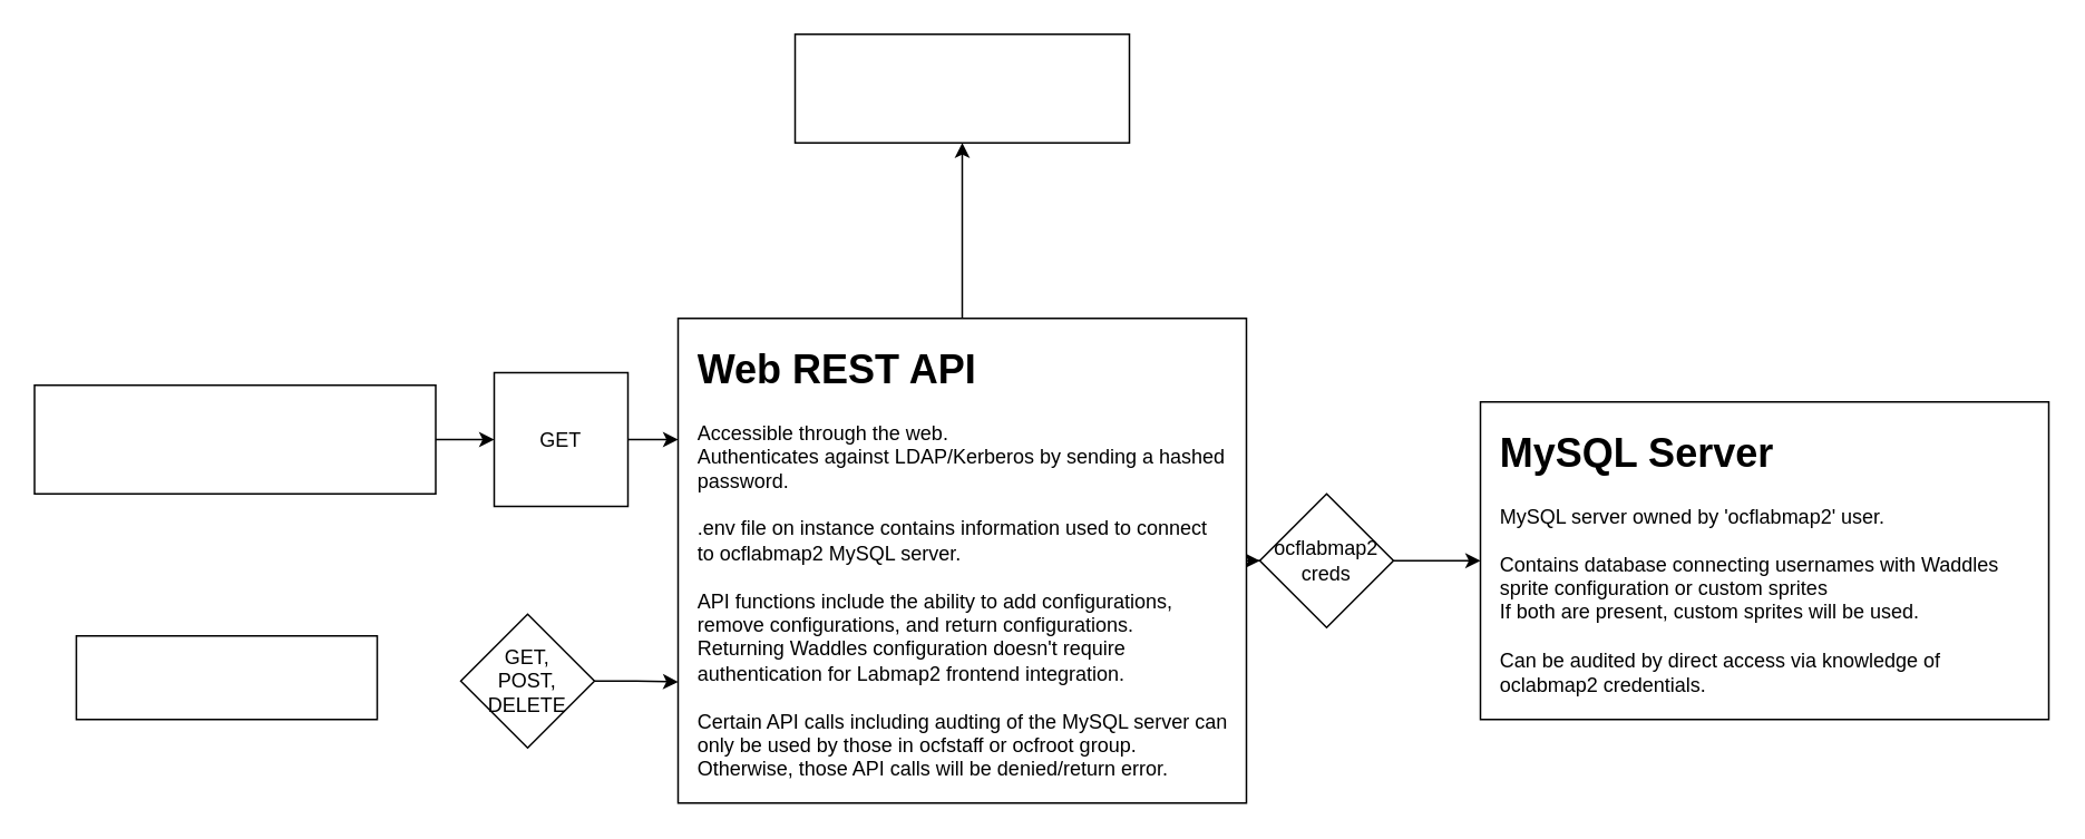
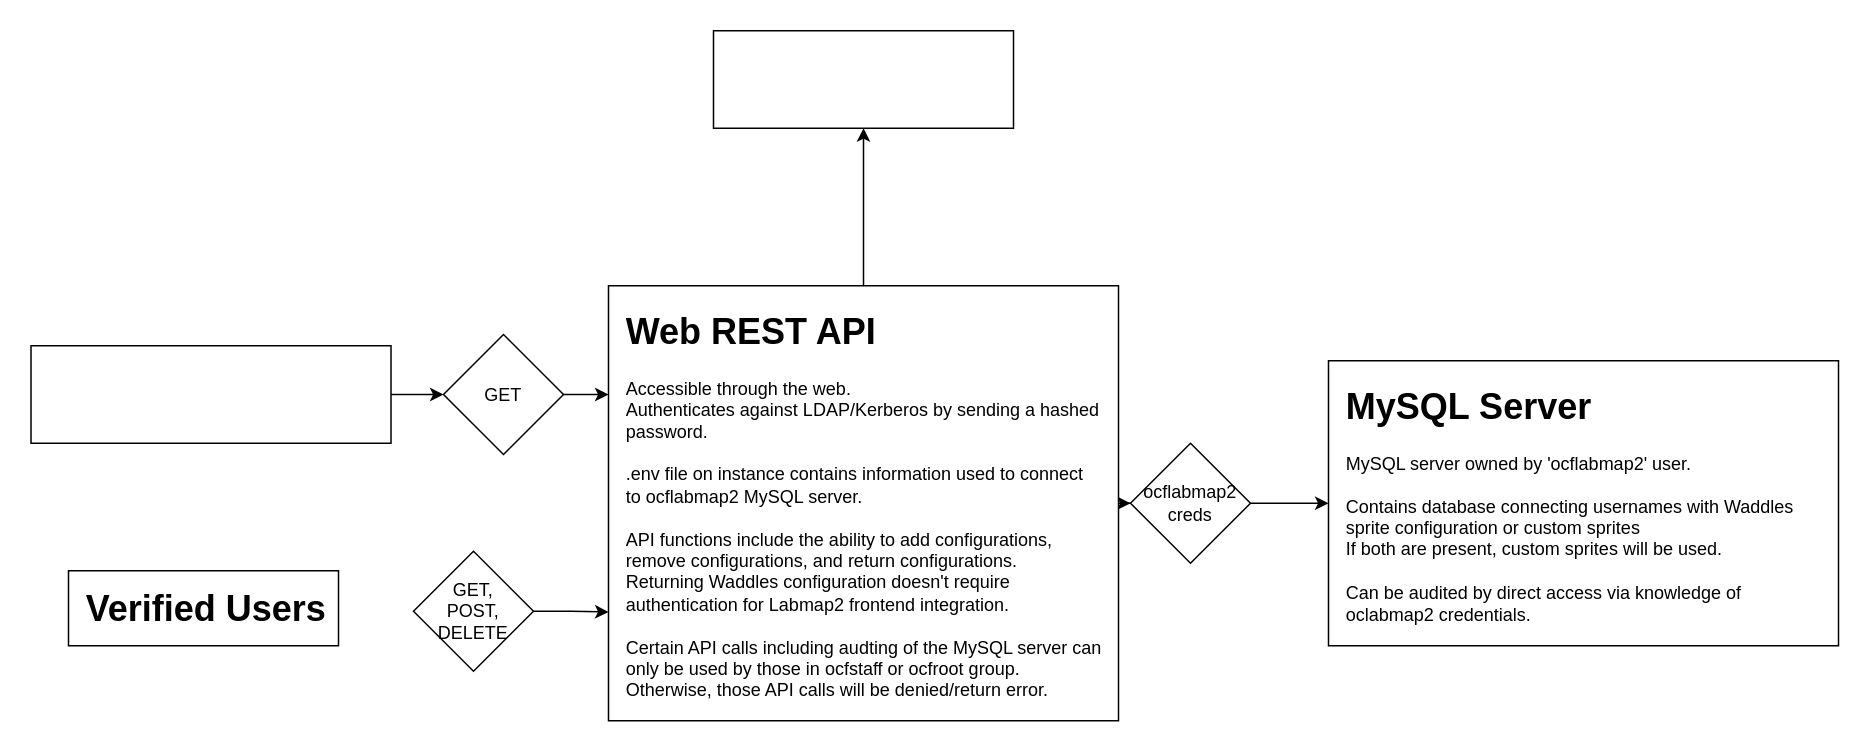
  <mxCell id="0" />
  <mxCell id="1" parent="0" />
  <mxCell id="2" value="" style="rounded=0;whiteSpace=wrap;html=1;" vertex="1" parent="1"><mxGeometry x="45" y="380" width="180" height="50" as="geometry" /></mxCell>
+ <mxCell id="3" value="&lt;h1 style=&quot;margin-top: 0px;&quot;&gt;&lt;span style=&quot;background-color: initial;&quot;&gt;Verified Users&lt;/span&gt;&lt;/h1&gt;&lt;h1 style=&quot;margin-top: 0px;&quot;&gt;&lt;br&gt;&lt;/h1&gt;" style="text;html=1;whiteSpace=wrap;overflow=hidden;rounded=0;" vertex="1" parent="1"><mxGeometry x="55" y="385" width="170" height="45" as="geometry" /></mxCell>
  <mxCell id="4" style="edgeStyle=orthogonalEdgeStyle;rounded=0;orthogonalLoop=1;jettySize=auto;html=1;entryX=0;entryY=0.5;entryDx=0;entryDy=0;" edge="1" parent="1" source="6" target="13"><mxGeometry relative="1" as="geometry" /></mxCell>
  <mxCell id="5" style="edgeStyle=orthogonalEdgeStyle;rounded=0;orthogonalLoop=1;jettySize=auto;html=1;exitX=0.5;exitY=0;exitDx=0;exitDy=0;entryX=0.5;entryY=1;entryDx=0;entryDy=0;" edge="1" parent="1" source="6" target="18"><mxGeometry relative="1" as="geometry" /></mxCell>
  <mxCell id="6" value="" style="rounded=0;whiteSpace=wrap;html=1;" vertex="1" parent="1"><mxGeometry x="405" y="190" width="340" height="290" as="geometry" /></mxCell>
  <mxCell id="7" value="&lt;h1 style=&quot;margin-top: 0px;&quot;&gt;Web REST API&lt;/h1&gt;&lt;div&gt;Accessible through the web.&lt;/div&gt;&lt;div&gt;Authenticates against LDAP/Kerberos by sending a hashed password.&lt;/div&gt;&lt;div&gt;&lt;br&gt;&lt;/div&gt;&lt;div&gt;.env file on instance contains information used to connect&lt;/div&gt;&lt;div&gt;to ocflabmap2 MySQL server.&lt;/div&gt;&lt;div&gt;&lt;br&gt;&lt;/div&gt;&lt;div&gt;API functions include the ability to add configurations, remove configurations, and return configurations.&lt;/div&gt;&lt;div&gt;Returning Waddles configuration doesn't require authentication for Labmap2 frontend integration.&lt;/div&gt;&lt;div&gt;&lt;br&gt;&lt;/div&gt;&lt;div&gt;Certain API calls including audting of the MySQL server can only be used by those in ocfstaff or ocfroot group. Otherwise, those API calls will be denied/return error.&lt;/div&gt;" style="text;html=1;whiteSpace=wrap;overflow=hidden;rounded=0;" vertex="1" parent="1"><mxGeometry x="415" y="200" width="320" height="280" as="geometry" /></mxCell>
  <mxCell id="8" value="" style="rounded=0;whiteSpace=wrap;html=1;" vertex="1" parent="1"><mxGeometry x="885" y="240" width="340" height="190" as="geometry" /></mxCell>
  <mxCell id="9" value="&lt;h1 style=&quot;margin-top: 0px;&quot;&gt;&lt;span style=&quot;background-color: initial;&quot;&gt;MySQL Server&lt;/span&gt;&lt;/h1&gt;&lt;div&gt;&lt;span style=&quot;background-color: initial;&quot;&gt;MySQL server owned by 'ocflabmap2' user.&lt;/span&gt;&lt;/div&gt;&lt;div&gt;&lt;span style=&quot;background-color: initial;&quot;&gt;&lt;br&gt;&lt;/span&gt;&lt;/div&gt;&lt;div&gt;&lt;span style=&quot;background-color: initial;&quot;&gt;Contains database connecting usernames with Waddles&lt;/span&gt;&lt;/div&gt;&lt;div&gt;&lt;span style=&quot;background-color: initial;&quot;&gt;sprite configuration or custom sprites&lt;/span&gt;&lt;/div&gt;&lt;div&gt;If both are present, custom sprites will be used.&lt;/div&gt;&lt;div&gt;&lt;br&gt;&lt;/div&gt;&lt;div&gt;Can be audited by direct access via knowledge of oclabmap2 credentials.&lt;/div&gt;" style="text;html=1;whiteSpace=wrap;overflow=hidden;rounded=0;" vertex="1" parent="1"><mxGeometry x="895" y="250" width="320" height="170" as="geometry" /></mxCell>
  <mxCell id="10" style="edgeStyle=orthogonalEdgeStyle;rounded=0;orthogonalLoop=1;jettySize=auto;html=1;exitX=1;exitY=0.5;exitDx=0;exitDy=0;entryX=0;entryY=0.5;entryDx=0;entryDy=0;" edge="1" parent="1" source="11" target="17"><mxGeometry relative="1" as="geometry" /></mxCell>
  <mxCell id="11" value="" style="rounded=0;whiteSpace=wrap;html=1;" vertex="1" parent="1"><mxGeometry x="20" y="230" width="240" height="65" as="geometry" /></mxCell>
  <mxCell id="12" style="edgeStyle=orthogonalEdgeStyle;rounded=0;orthogonalLoop=1;jettySize=auto;html=1;exitX=1;exitY=0.5;exitDx=0;exitDy=0;entryX=0;entryY=0.5;entryDx=0;entryDy=0;" edge="1" parent="1" source="13" target="8"><mxGeometry relative="1" as="geometry" /></mxCell>
  <mxCell id="13" value="ocflabmap2&lt;div&gt;creds&lt;/div&gt;" style="rhombus;whiteSpace=wrap;html=1;" vertex="1" parent="1"><mxGeometry x="753" y="295" width="80" height="80" as="geometry" /></mxCell>
  <mxCell id="14" style="edgeStyle=orthogonalEdgeStyle;rounded=0;orthogonalLoop=1;jettySize=auto;html=1;entryX=0;entryY=0.75;entryDx=0;entryDy=0;" edge="1" parent="1" source="15" target="6"><mxGeometry relative="1" as="geometry" /></mxCell>
  <mxCell id="15" value="GET,&lt;br&gt;POST,&lt;div&gt;DELETE&lt;/div&gt;" style="rhombus;whiteSpace=wrap;html=1;" vertex="1" parent="1"><mxGeometry x="275" y="367" width="80" height="80" as="geometry" /></mxCell>
  <mxCell id="16" style="edgeStyle=orthogonalEdgeStyle;rounded=0;orthogonalLoop=1;jettySize=auto;html=1;exitX=1;exitY=0.5;exitDx=0;exitDy=0;entryX=0;entryY=0.25;entryDx=0;entryDy=0;" edge="1" parent="1" source="17" target="6"><mxGeometry relative="1" as="geometry" /></mxCell>
- <mxCell id="17" value="GET" style="whiteSpace=wrap;html=1;rounded=0;" vertex="1" parent="1"><mxGeometry x="295" y="222.5" width="80" height="80" as="geometry" /></mxCell>
+ <mxCell id="17" value="GET" style="rhombus;whiteSpace=wrap;html=1;" vertex="1" parent="1"><mxGeometry x="295" y="222.5" width="80" height="80" as="geometry" /></mxCell>
  <mxCell id="18" value="" style="rounded=0;whiteSpace=wrap;html=1;" vertex="1" parent="1"><mxGeometry x="475" y="20" width="200" height="65" as="geometry" /></mxCell>
